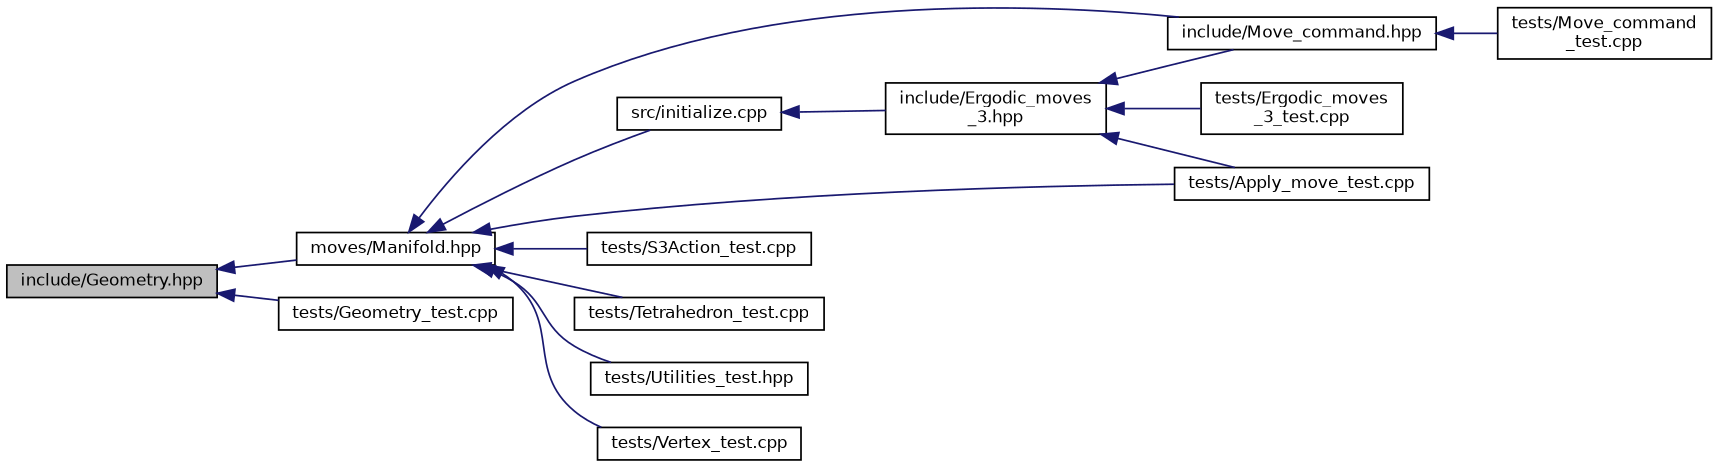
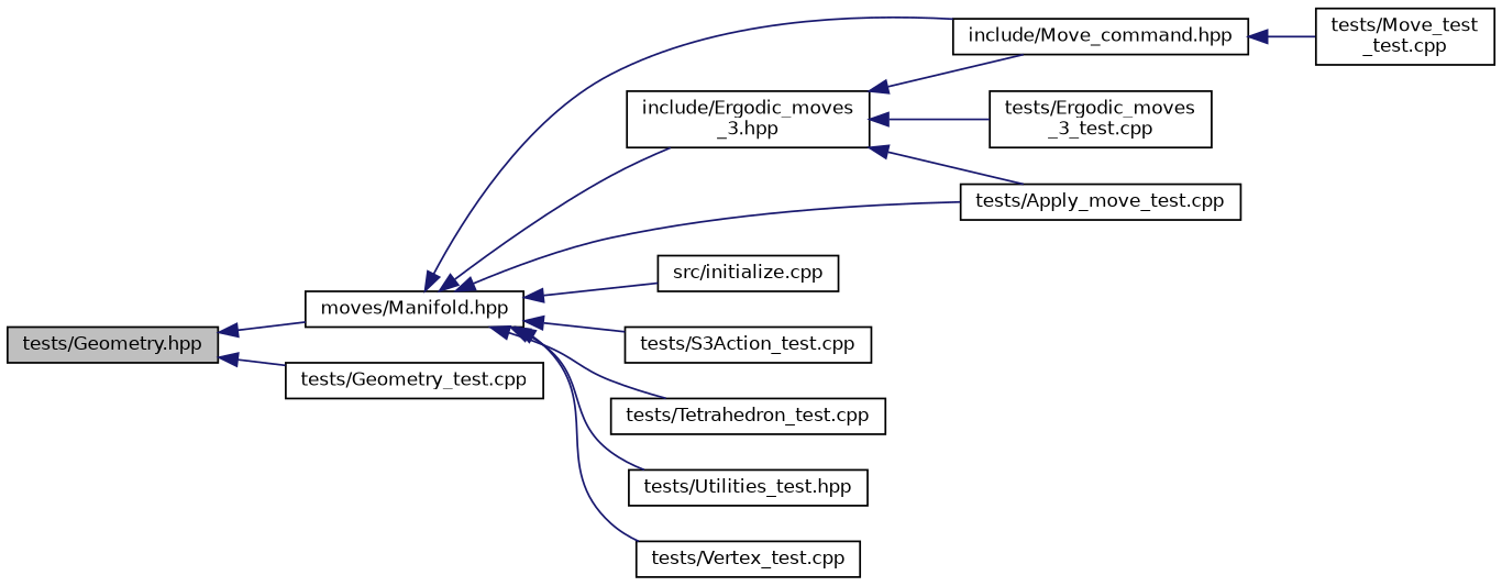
  digraph {
    rankdir=LR
    node [color=black fillcolor=white fontname=Helvetica fontsize=10 shape=record style=filled]
    edge [color=midnightblue dir=back fontname=Helvetica fontsize=10 labelfontname=Helvetica labelfontsize=10 style=solid]
-   n1 [fillcolor=grey75 fontcolor=black height=0.2 label="include/Geometry.hpp" width=0.4]
+   n1 [fillcolor=grey75 fontcolor=black height=0.2 label="tests/Geometry.hpp" width=0.4]
    n2 [height=0.2 label="moves/Manifold.hpp" width=0.4]
    n3 [height=0.2 label="tests/Geometry_test.cpp" width=0.4]
    n4 [height=0.2 label="include/Ergodic_moves\l_3.hpp" width=0.4]
    n5 [height=0.2 label="include/Move_command.hpp" width=0.4]
    n6 [height=0.2 label="tests/Apply_move_test.cpp" width=0.4]
    n7 [height=0.2 label="src/initialize.cpp" width=0.4]
    n8 [height=0.2 label="tests/S3Action_test.cpp" width=0.4]
    n9 [height=0.2 label="tests/Tetrahedron_test.cpp" width=0.4]
    n10 [height=0.2 label="tests/Utilities_test.hpp" width=0.4]
    n11 [height=0.2 label="tests/Vertex_test.cpp" width=0.4]
    n12 [height=0.2 label="tests/Ergodic_moves\l_3_test.cpp" width=0.4]
-   n13 [height=0.2 label="tests/Move_command\l_test.cpp" width=0.4]
+   n13 [height=0.2 label="tests/Move_test\l_test.cpp" width=0.4]
    n1 -> n2
    n1 -> n3
-   n7 -> n4
+   n2 -> n4
    n2 -> n5
    n2 -> n6
    n2 -> n7
    n2 -> n8
    n2 -> n9
    n2 -> n10
    n2 -> n11
    n4 -> n5
    n4 -> n6
    n4 -> n12
    n5 -> n13
  }
